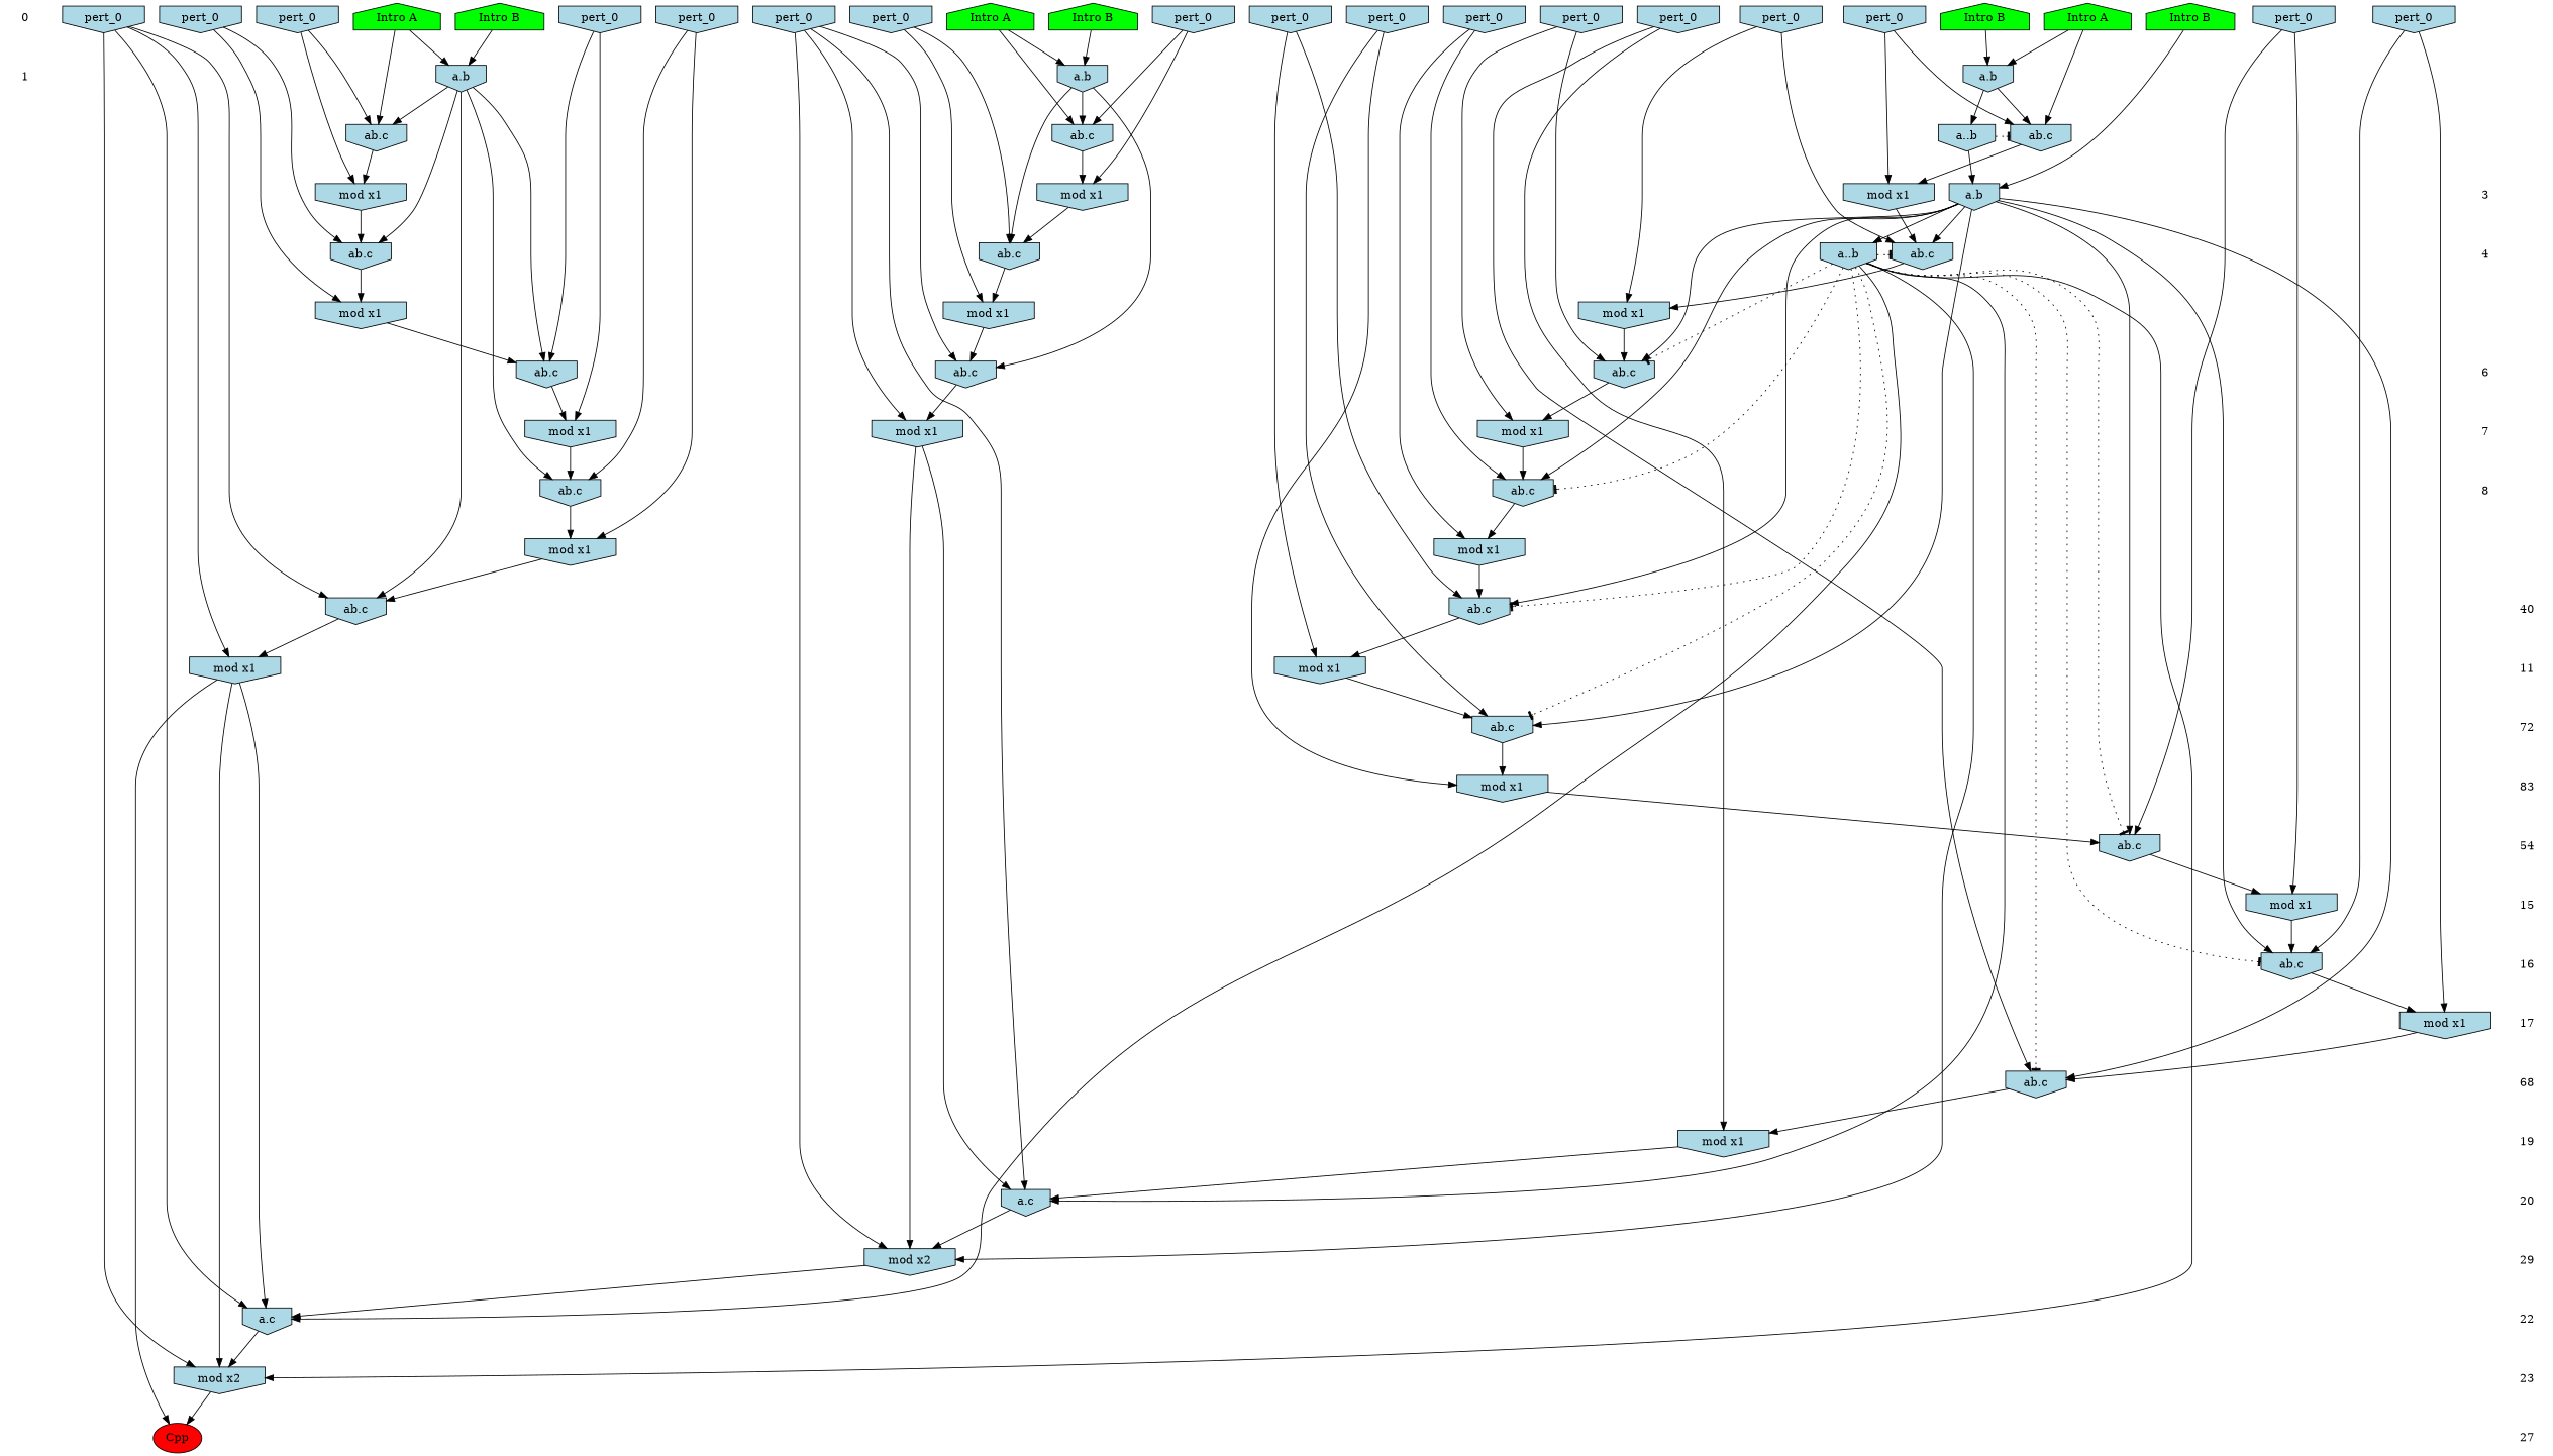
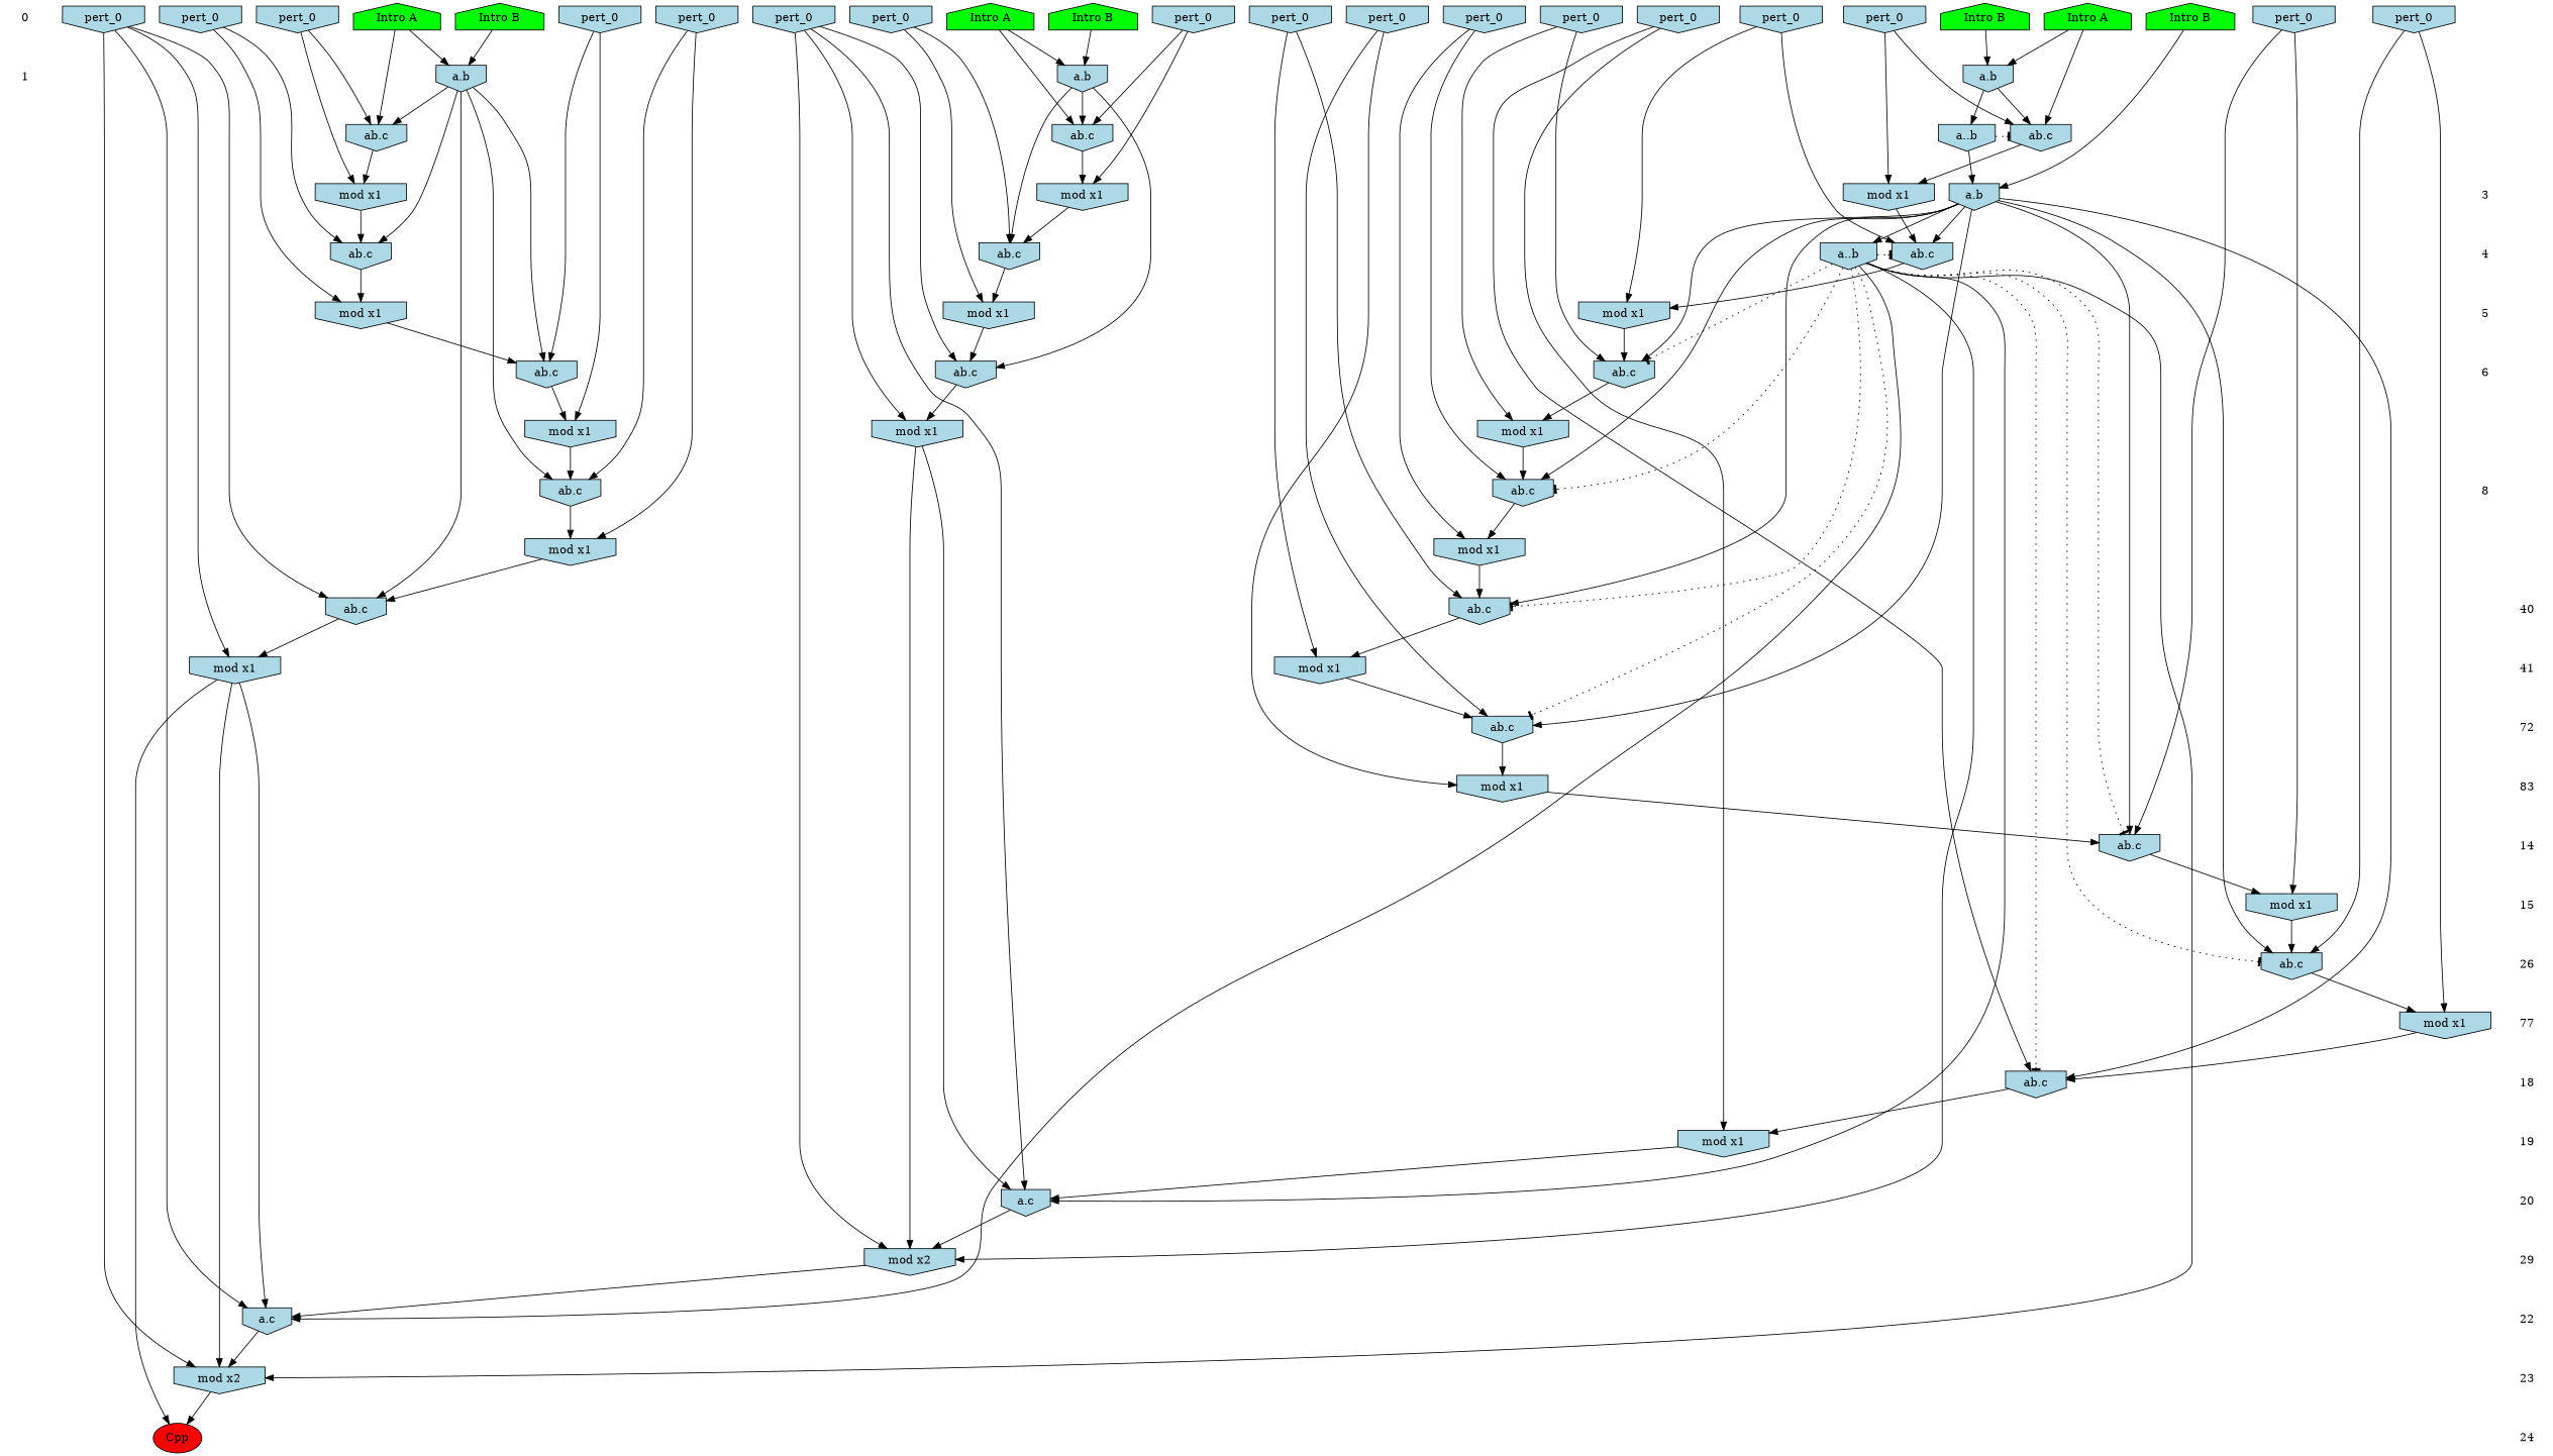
  digraph {
    ranksep=.5
    node [shape=invhouse fillcolor=lightblue style=filled]
    0 [shape=plaintext fillcolor="" style=""]
    n2 [fillcolor=green label="Intro B" shape=house]
    n3 [fillcolor=green label="Intro A" shape=house]
    n4 [fillcolor=green label="Intro A" shape=house]
    n5 [fillcolor=green label="Intro B" shape=house]
    n6 [fillcolor=green label="Intro A" shape=house]
    n7 [fillcolor=green label="Intro B" shape=house]
    n8 [fillcolor=green label="Intro B" shape=house]
    n9 [label=pert_0]
    n10 [label=pert_0]
    n11 [label=pert_0]
    n12 [label=pert_0]
    n13 [label=pert_0]
    n14 [label=pert_0]
    n15 [label=pert_0]
    n16 [label=pert_0]
    n17 [label=pert_0]
    n18 [label=pert_0]
    n19 [label=pert_0]
    n20 [label=pert_0]
    n21 [label=pert_0]
    n22 [label=pert_0]
    n23 [label=pert_0]
    n24 [label=pert_0]
    n25 [label=pert_0]
    1 [shape=plaintext fillcolor="" style=""]
    n27 [label="a.b"]
    n28 [label="a.b"]
    n29 [label="a.b"]
    n30 [label="ab.c"]
    n31 [label="ab.c"]
    n32 [label="ab.c"]
    n33 [label="a..b"]
    3 [shape=plaintext fillcolor="" style=""]
    n35 [label="mod x1"]
    n36 [label="a.b"]
    n37 [label="mod x1"]
    n38 [label="mod x1"]
    4 [shape=plaintext fillcolor="" style=""]
    n40 [label="ab.c"]
    n41 [label="ab.c"]
    n42 [label="ab.c"]
    n43 [label="a..b"]
+   5 [shape=plaintext fillcolor="" style=""]
    n45 [label="mod x1"]
    n46 [label="mod x1"]
    n47 [label="mod x1"]
    6 [shape=plaintext fillcolor="" style=""]
    n49 [label="ab.c"]
    n50 [label="ab.c"]
    n51 [label="ab.c"]
-   7 [shape=plaintext fillcolor="" style=""]
    n53 [label="mod x1"]
    n54 [label="mod x1"]
    n55 [label="mod x1"]
    8 [shape=plaintext fillcolor="" style=""]
    n57 [label="ab.c"]
    n58 [label="ab.c"]
    n59 [label="mod x1"]
    n60 [label="mod x1"]
    n61 [label=40 shape=plaintext fillcolor="" style=""]
    n62 [label="ab.c"]
    n63 [label="ab.c"]
-   11 [shape=plaintext fillcolor="" style=""]
+   11 [shape=plaintext label=41 fillcolor="" style=""]
    n65 [label="mod x1"]
    n66 [label="mod x1"]
    n67 [label=72 shape=plaintext fillcolor="" style=""]
    n68 [label="ab.c"]
    n69 [label=83 shape=plaintext fillcolor="" style=""]
    n70 [label="mod x1"]
-   14 [shape=plaintext label=54 fillcolor="" style=""]
+   14 [shape=plaintext fillcolor="" style=""]
    n72 [label="ab.c"]
    15 [shape=plaintext fillcolor="" style=""]
    n74 [label="mod x1"]
-   16 [shape=plaintext fillcolor="" style=""]
+   16 [shape=plaintext label=26 fillcolor="" style=""]
    n76 [label="ab.c"]
-   17 [shape=plaintext fillcolor="" style=""]
+   17 [shape=plaintext label=77 fillcolor="" style=""]
    n78 [label="mod x1"]
-   18 [shape=plaintext label=68 fillcolor="" style=""]
+   18 [shape=plaintext fillcolor="" style=""]
    n80 [label="ab.c"]
    19 [shape=plaintext fillcolor="" style=""]
    n82 [label="mod x1"]
    20 [shape=plaintext fillcolor="" style=""]
    n84 [label="a.c"]
    n85 [label=29 shape=plaintext fillcolor="" style=""]
    n86 [label="mod x2"]
    22 [shape=plaintext fillcolor="" style=""]
    n88 [label="a.c"]
    23 [shape=plaintext fillcolor="" style=""]
    n90 [label="mod x2"]
-   24 [shape=plaintext label=27 fillcolor="" style=""]
+   24 [shape=plaintext fillcolor="" style=""]
    n92 [fillcolor=red label=Cpp shape=""]
    subgraph sub_1 {
      rank=same
      0
      n2
      n3
      n4
      n5
      n6
      n7
      n8
      n9
      n10
      n11
      n12
      n13
      n14
      n15
      n16
      n17
      n18
      n19
      n20
      n21
      n22
      n23
      n24
      n25
    }
    subgraph sub_2 {
      rank=same
      1
      n27
      n28
      n29
    }
    subgraph sub_3 {
      rank=same
      n30
      n31
      n32
      n33
    }
    subgraph sub_4 {
      rank=same
      3
      n35
      n36
      n37
      n38
    }
    subgraph sub_5 {
      rank=same
      4
      n40
      n41
      n42
      n43
    }
    subgraph sub_6 {
      rank=same
+     5
      n45
      n46
      n47
    }
    subgraph sub_7 {
      rank=same
      6
      n49
      n50
      n51
    }
    subgraph sub_8 {
      rank=same
-     7
      n53
      n54
      n55
    }
    subgraph sub_9 {
      rank=same
      8
      n57
      n58
    }
    subgraph sub_10 {
      rank=same
      n59
      n60
    }
    subgraph sub_11 {
      rank=same
      n61
      n62
      n63
    }
    subgraph sub_12 {
      rank=same
      11
      n65
      n66
    }
    subgraph sub_13 {
      rank=same
      n67
      n68
    }
    subgraph sub_14 {
      rank=same
      n69
      n70
    }
    subgraph sub_15 {
      rank=same
      14
      n72
    }
    subgraph sub_16 {
      rank=same
      15
      n74
    }
    subgraph sub_17 {
      rank=same
      16
      n76
    }
    subgraph sub_18 {
      rank=same
      17
      n78
    }
    subgraph sub_19 {
      rank=same
      18
      n80
    }
    subgraph sub_20 {
      rank=same
      19
      n82
    }
    subgraph sub_21 {
      rank=same
      20
      n84
    }
    subgraph sub_22 {
      rank=same
      n85
      n86
    }
    subgraph sub_23 {
      rank=same
      22
      n88
    }
    subgraph sub_24 {
      rank=same
      23
      n90
    }
    subgraph sub_25 {
      rank=same
      24
      n92
    }
    0 -> 1 [style=invis]
    n2 -> n27
    n3 -> n29
    n3 -> n31
    n4 -> n28
    n4 -> n30
    n5 -> n36
    n6 -> n27
    n6 -> n32
    n7 -> n29
    n8 -> n28
    n9 -> n80
    n9 -> n82
    n10 -> n72
    n10 -> n74
    n11 -> n42
    n11 -> n47
    n12 -> n41
    n12 -> n45
    n13 -> n63
    n13 -> n66
    n14 -> n49
    n14 -> n53
    n15 -> n50
    n15 -> n54
    n16 -> n32
    n16 -> n35
    n17 -> n51
    n17 -> n55
    n17 -> n84
    n17 -> n86
    n18 -> n58
    n18 -> n60
    n19 -> n40
    n19 -> n46
    n20 -> n76
    n20 -> n78
    n21 -> n57
    n21 -> n59
    n22 -> n68
    n22 -> n70
    n23 -> n30
    n23 -> n38
    n24 -> n62
    n24 -> n65
    n24 -> n88
    n24 -> n90
    n25 -> n31
    n25 -> n37
    n27 -> n32
    n27 -> n33
    n28 -> n30
    n28 -> n42
    n28 -> n51
    n29 -> n31
    n29 -> n41
    n29 -> n49
    n29 -> n57
    n29 -> n62
    n30 -> n38
    n31 -> n37
    n32 -> n35
    n33 -> n32 [arrowhead=tee style=dotted]
    n33 -> n36
    3 -> 4 [style=invis]
    n35 -> n40
    n36 -> n40
    n36 -> n43
    n36 -> n50
    n36 -> n58
    n36 -> n63
    n36 -> n68
    n36 -> n72
    n36 -> n76
    n36 -> n80
    n37 -> n41
    n38 -> n42
+   4 -> 5 [style=invis]
    n40 -> n46
    n41 -> n45
    n42 -> n47
    n43 -> n40 [arrowhead=tee style=dotted]
    n43 -> n50 [arrowhead=tee style=dotted]
    n43 -> n58 [arrowhead=tee style=dotted]
    n43 -> n63 [arrowhead=tee style=dotted]
    n43 -> n68 [arrowhead=tee style=dotted]
    n43 -> n72 [arrowhead=tee style=dotted]
    n43 -> n76 [arrowhead=tee style=dotted]
    n43 -> n80 [arrowhead=tee style=dotted]
    n43 -> n84
    n43 -> n86
    n43 -> n88
    n43 -> n90
+   5 -> 6 [style=invis]
    n45 -> n49
    n46 -> n50
    n47 -> n51
-   6 -> 7 [style=invis]
    n49 -> n53
    n50 -> n54
    n51 -> n55
-   7 -> 8 [style=invis]
    n53 -> n57
    n54 -> n58
    n55 -> n84
    n55 -> n86
    n57 -> n59
    n58 -> n60
    n59 -> n62
    n60 -> n63
    n61 -> 11 [style=invis]
    n62 -> n65
    n63 -> n66
    11 -> n67 [style=invis]
    n65 -> n88
    n65 -> n90
    n65 -> n92
    n66 -> n68
    n67 -> n69 [style=invis]
    n68 -> n70
    n69 -> 14 [style=invis]
    n70 -> n72
    14 -> 15 [style=invis]
    n72 -> n74
    15 -> 16 [style=invis]
    n74 -> n76
    16 -> 17 [style=invis]
    n76 -> n78
    17 -> 18 [style=invis]
    n78 -> n80
    18 -> 19 [style=invis]
    n80 -> n82
    19 -> 20 [style=invis]
    n82 -> n84
    20 -> n85 [style=invis]
    n84 -> n86
    n85 -> 22 [style=invis]
    n86 -> n88
    22 -> 23 [style=invis]
    n88 -> n90
    23 -> 24 [style=invis]
    n90 -> n92
  }
